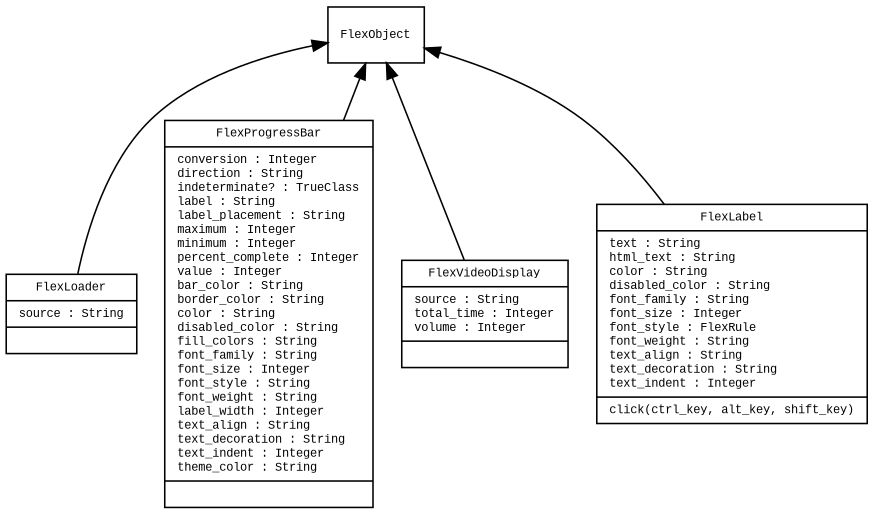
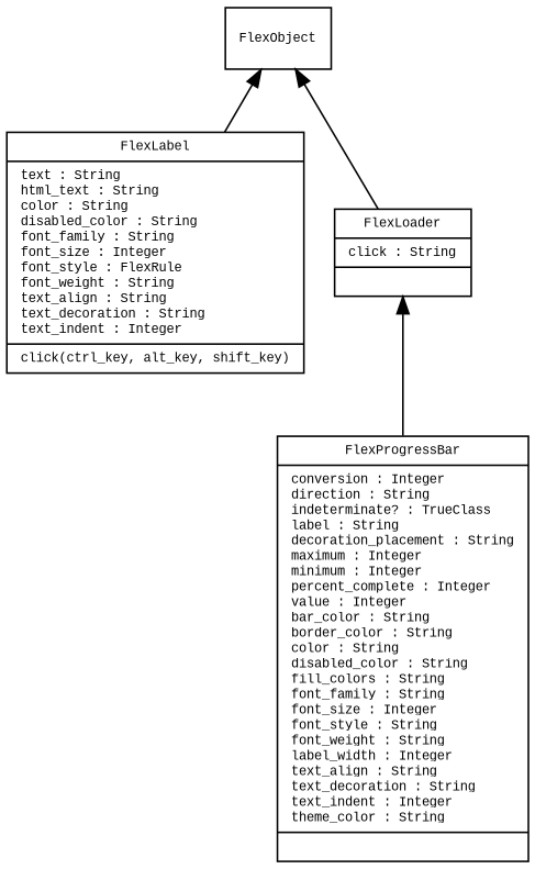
  digraph {
    fontname="Liberation Mono"
    fontsize=8
    rankdir=BT
    node [fontname="Liberation Mono" fontsize=8 shape=record]
    edge [fontname="Liberation Mono" fontsize=8]
-   n1 [label="{FlexLoader|source : String\l|}"]
+   n1 [label="{FlexLoader|click : String\l|}"]
    FlexObject
-   n3 [label="{FlexProgressBar|conversion : Integer\ldirection : String\lindeterminate? : TrueClass\llabel : String\llabel_placement : String\lmaximum : Integer\lminimum : Integer\lpercent_complete : Integer\lvalue : Integer\lbar_color : String\lborder_color : String\lcolor : String\ldisabled_color : String\lfill_colors : String\lfont_family : String\lfont_size : Integer\lfont_style : String\lfont_weight : String\llabel_width : Integer\ltext_align : String\ltext_decoration : String\ltext_indent : Integer\ltheme_color : String\l|}"]
-   n4 [label="{FlexVideoDisplay|source : String\ltotal_time : Integer\lvolume : Integer\l|}"]
+   n3 [label="{FlexProgressBar|conversion : Integer\ldirection : String\lindeterminate? : TrueClass\llabel : String\ldecoration_placement : String\lmaximum : Integer\lminimum : Integer\lpercent_complete : Integer\lvalue : Integer\lbar_color : String\lborder_color : String\lcolor : String\ldisabled_color : String\lfill_colors : String\lfont_family : String\lfont_size : Integer\lfont_style : String\lfont_weight : String\llabel_width : Integer\ltext_align : String\ltext_decoration : String\ltext_indent : Integer\ltheme_color : String\l|}"]
    n5 [label="{FlexLabel|text : String\lhtml_text : String\lcolor : String\ldisabled_color : String\lfont_family : String\lfont_size : Integer\lfont_style : FlexRule\lfont_weight : String\ltext_align : String\ltext_decoration : String\ltext_indent : Integer\l|click(ctrl_key, alt_key, shift_key)\l}"]
    n1 -> FlexObject
-   n3 -> FlexObject
-   n4 -> FlexObject
+   n3 -> n1
    n5 -> FlexObject
  }
